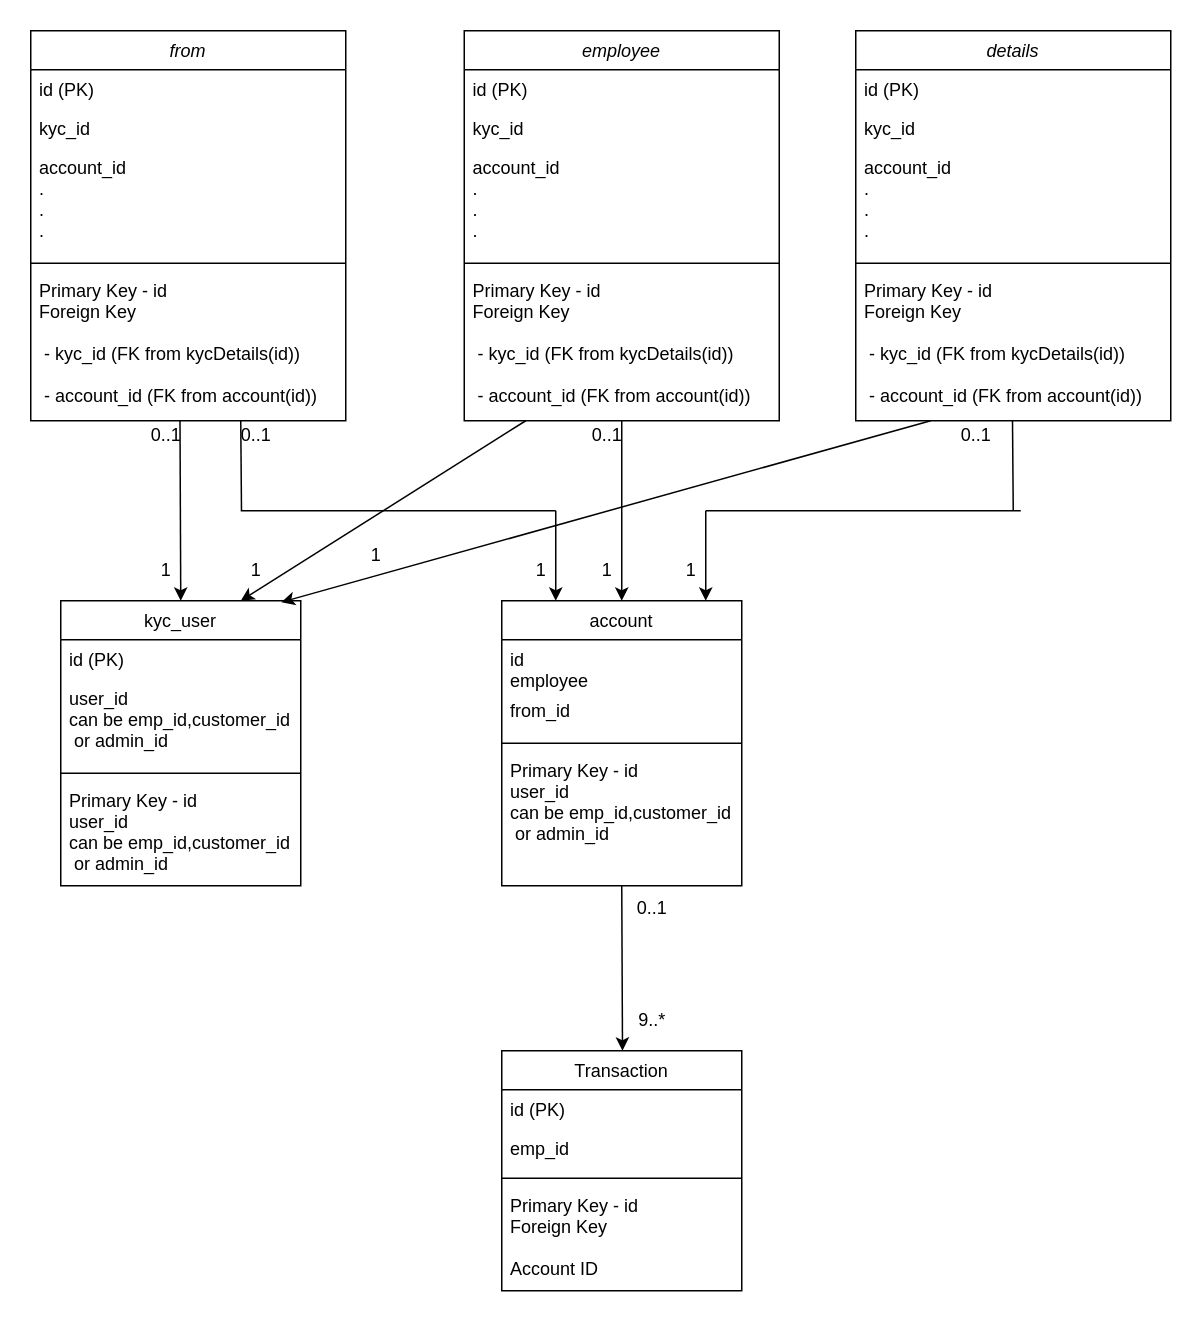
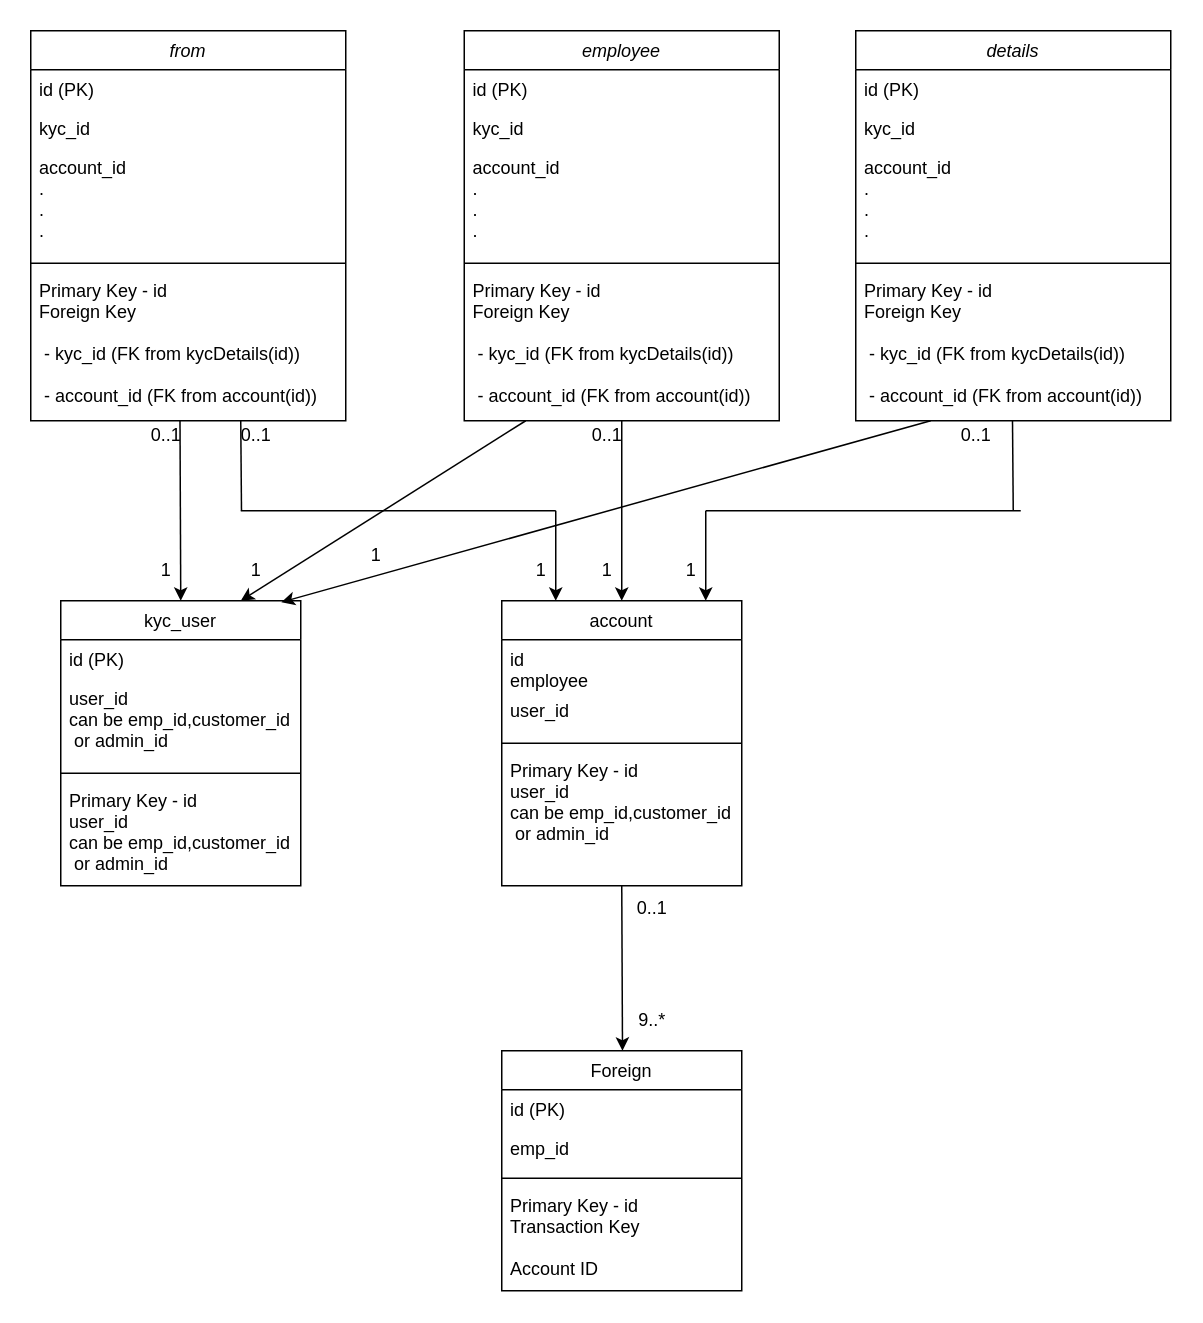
  <mxCell id="0" />
  <mxCell id="1" parent="0" />
  <mxCell id="2" value="from" style="swimlane;fontStyle=2;align=center;verticalAlign=top;childLayout=stackLayout;horizontal=1;startSize=26;horizontalStack=0;resizeParent=1;resizeLast=0;collapsible=1;marginBottom=0;rounded=0;shadow=0;strokeWidth=1;" parent="1" vertex="1"><mxGeometry x="20" y="20" width="210" height="260" as="geometry"><mxRectangle x="230" y="140" width="160" height="26" as="alternateBounds" /></mxGeometry></mxCell>
  <mxCell id="3" value="id (PK)" style="text;align=left;verticalAlign=top;spacingLeft=4;spacingRight=4;overflow=hidden;rotatable=0;points=[[0,0.5],[1,0.5]];portConstraint=eastwest;" parent="2" vertex="1"><mxGeometry y="26" width="210" height="26" as="geometry" /></mxCell>
  <mxCell id="4" value="kyc_id " style="text;align=left;verticalAlign=top;spacingLeft=4;spacingRight=4;overflow=hidden;rotatable=0;points=[[0,0.5],[1,0.5]];portConstraint=eastwest;rounded=0;shadow=0;html=0;" parent="2" vertex="1"><mxGeometry y="52" width="210" height="26" as="geometry" /></mxCell>
  <mxCell id="5" value="account_id &#10;.&#10;.&#10;." style="text;align=left;verticalAlign=top;spacingLeft=4;spacingRight=4;overflow=hidden;rotatable=0;points=[[0,0.5],[1,0.5]];portConstraint=eastwest;rounded=0;shadow=0;html=0;" parent="2" vertex="1"><mxGeometry y="78" width="210" height="72" as="geometry" /></mxCell>
  <mxCell id="6" value="" style="line;html=1;strokeWidth=1;align=left;verticalAlign=middle;spacingTop=-1;spacingLeft=3;spacingRight=3;rotatable=0;labelPosition=right;points=[];portConstraint=eastwest;" parent="2" vertex="1"><mxGeometry y="150" width="210" height="10" as="geometry" /></mxCell>
  <mxCell id="7" value="Primary Key - id&#10;Foreign Key &#10;&#10; - kyc_id (FK from kycDetails(id))&#10;&#10; - account_id (FK from account(id))&#10;" style="text;align=left;verticalAlign=top;spacingLeft=4;spacingRight=4;overflow=hidden;rotatable=0;points=[[0,0.5],[1,0.5]];portConstraint=eastwest;" parent="2" vertex="1"><mxGeometry y="160" width="210" height="90" as="geometry" /></mxCell>
  <mxCell id="8" value="kyc_user" style="swimlane;fontStyle=0;align=center;verticalAlign=top;childLayout=stackLayout;horizontal=1;startSize=26;horizontalStack=0;resizeParent=1;resizeLast=0;collapsible=1;marginBottom=0;rounded=0;shadow=0;strokeWidth=1;" vertex="1" parent="1"><mxGeometry x="40" y="400" width="160" height="190" as="geometry"><mxRectangle x="550" y="140" width="160" height="26" as="alternateBounds" /></mxGeometry></mxCell>
  <mxCell id="9" value="id (PK)" style="text;align=left;verticalAlign=top;spacingLeft=4;spacingRight=4;overflow=hidden;rotatable=0;points=[[0,0.5],[1,0.5]];portConstraint=eastwest;" vertex="1" parent="8"><mxGeometry y="26" width="160" height="26" as="geometry" /></mxCell>
  <mxCell id="10" value="user_id&#10;can be emp_id,customer_id&#10; or admin_id" style="text;align=left;verticalAlign=top;spacingLeft=4;spacingRight=4;overflow=hidden;rotatable=0;points=[[0,0.5],[1,0.5]];portConstraint=eastwest;rounded=0;shadow=0;html=0;" vertex="1" parent="8"><mxGeometry y="52" width="160" height="58" as="geometry" /></mxCell>
  <mxCell id="11" value="" style="line;html=1;strokeWidth=1;align=left;verticalAlign=middle;spacingTop=-1;spacingLeft=3;spacingRight=3;rotatable=0;labelPosition=right;points=[];portConstraint=eastwest;" vertex="1" parent="8"><mxGeometry y="110" width="160" height="10" as="geometry" /></mxCell>
  <mxCell id="12" value="Primary Key - id&#10;user_id&#10;can be emp_id,customer_id&#10; or admin_id" style="text;align=left;verticalAlign=top;spacingLeft=4;spacingRight=4;overflow=hidden;rotatable=0;points=[[0,0.5],[1,0.5]];portConstraint=eastwest;" vertex="1" parent="8"><mxGeometry y="120" width="160" height="60" as="geometry" /></mxCell>
  <mxCell id="13" value="account" style="swimlane;fontStyle=0;align=center;verticalAlign=top;childLayout=stackLayout;horizontal=1;startSize=26;horizontalStack=0;resizeParent=1;resizeLast=0;collapsible=1;marginBottom=0;rounded=0;shadow=0;strokeWidth=1;" vertex="1" parent="1"><mxGeometry x="334" y="400" width="160" height="190" as="geometry"><mxRectangle x="550" y="140" width="160" height="26" as="alternateBounds" /></mxGeometry></mxCell>
  <mxCell id="14" value="id&#10;employee" style="text;align=left;verticalAlign=top;spacingLeft=4;spacingRight=4;overflow=hidden;rotatable=0;points=[[0,0.5],[1,0.5]];portConstraint=eastwest;" vertex="1" parent="13"><mxGeometry y="26" width="160" height="34" as="geometry" /></mxCell>
- <mxCell id="15" value="from_id&#10;" style="text;align=left;verticalAlign=top;spacingLeft=4;spacingRight=4;overflow=hidden;rotatable=0;points=[[0,0.5],[1,0.5]];portConstraint=eastwest;rounded=0;shadow=0;html=0;" vertex="1" parent="13"><mxGeometry y="60" width="160" height="30" as="geometry" /></mxCell>
+ <mxCell id="15" value="user_id&#10;" style="text;align=left;verticalAlign=top;spacingLeft=4;spacingRight=4;overflow=hidden;rotatable=0;points=[[0,0.5],[1,0.5]];portConstraint=eastwest;rounded=0;shadow=0;html=0;" vertex="1" parent="13"><mxGeometry y="60" width="160" height="30" as="geometry" /></mxCell>
  <mxCell id="16" value="" style="line;html=1;strokeWidth=1;align=left;verticalAlign=middle;spacingTop=-1;spacingLeft=3;spacingRight=3;rotatable=0;labelPosition=right;points=[];portConstraint=eastwest;" vertex="1" parent="13"><mxGeometry y="90" width="160" height="10" as="geometry" /></mxCell>
  <mxCell id="17" value="Primary Key - id&#10;user_id&#10;can be emp_id,customer_id&#10; or admin_id" style="text;align=left;verticalAlign=top;spacingLeft=4;spacingRight=4;overflow=hidden;rotatable=0;points=[[0,0.5],[1,0.5]];portConstraint=eastwest;" vertex="1" parent="13"><mxGeometry y="100" width="160" height="60" as="geometry" /></mxCell>
- <mxCell id="18" value="Transaction" style="swimlane;fontStyle=0;align=center;verticalAlign=top;childLayout=stackLayout;horizontal=1;startSize=26;horizontalStack=0;resizeParent=1;resizeLast=0;collapsible=1;marginBottom=0;rounded=0;shadow=0;strokeWidth=1;" vertex="1" parent="1"><mxGeometry x="334" y="700" width="160" height="160" as="geometry"><mxRectangle x="550" y="140" width="160" height="26" as="alternateBounds" /></mxGeometry></mxCell>
+ <mxCell id="18" value="Foreign" style="swimlane;fontStyle=0;align=center;verticalAlign=top;childLayout=stackLayout;horizontal=1;startSize=26;horizontalStack=0;resizeParent=1;resizeLast=0;collapsible=1;marginBottom=0;rounded=0;shadow=0;strokeWidth=1;" vertex="1" parent="1"><mxGeometry x="334" y="700" width="160" height="160" as="geometry"><mxRectangle x="550" y="140" width="160" height="26" as="alternateBounds" /></mxGeometry></mxCell>
  <mxCell id="19" value="id (PK)" style="text;align=left;verticalAlign=top;spacingLeft=4;spacingRight=4;overflow=hidden;rotatable=0;points=[[0,0.5],[1,0.5]];portConstraint=eastwest;" vertex="1" parent="18"><mxGeometry y="26" width="160" height="26" as="geometry" /></mxCell>
  <mxCell id="20" value="emp_id" style="text;align=left;verticalAlign=top;spacingLeft=4;spacingRight=4;overflow=hidden;rotatable=0;points=[[0,0.5],[1,0.5]];portConstraint=eastwest;rounded=0;shadow=0;html=0;" vertex="1" parent="18"><mxGeometry y="52" width="160" height="28" as="geometry" /></mxCell>
  <mxCell id="21" value="" style="line;html=1;strokeWidth=1;align=left;verticalAlign=middle;spacingTop=-1;spacingLeft=3;spacingRight=3;rotatable=0;labelPosition=right;points=[];portConstraint=eastwest;" vertex="1" parent="18"><mxGeometry y="80" width="160" height="10" as="geometry" /></mxCell>
- <mxCell id="22" value="Primary Key - id&#10;Foreign Key &#10;&#10;Account ID" style="text;align=left;verticalAlign=top;spacingLeft=4;spacingRight=4;overflow=hidden;rotatable=0;points=[[0,0.5],[1,0.5]];portConstraint=eastwest;" vertex="1" parent="18"><mxGeometry y="90" width="160" height="60" as="geometry" /></mxCell>
+ <mxCell id="22" value="Primary Key - id&#10;Transaction Key &#10;&#10;Account ID" style="text;align=left;verticalAlign=top;spacingLeft=4;spacingRight=4;overflow=hidden;rotatable=0;points=[[0,0.5],[1,0.5]];portConstraint=eastwest;" vertex="1" parent="18"><mxGeometry y="90" width="160" height="60" as="geometry" /></mxCell>
  <mxCell id="23" value="employee" style="swimlane;fontStyle=2;align=center;verticalAlign=top;childLayout=stackLayout;horizontal=1;startSize=26;horizontalStack=0;resizeParent=1;resizeLast=0;collapsible=1;marginBottom=0;rounded=0;shadow=0;strokeWidth=1;" vertex="1" parent="1"><mxGeometry x="309" y="20" width="210" height="260" as="geometry"><mxRectangle x="230" y="140" width="160" height="26" as="alternateBounds" /></mxGeometry></mxCell>
  <mxCell id="24" value="id (PK)" style="text;align=left;verticalAlign=top;spacingLeft=4;spacingRight=4;overflow=hidden;rotatable=0;points=[[0,0.5],[1,0.5]];portConstraint=eastwest;" vertex="1" parent="23"><mxGeometry y="26" width="210" height="26" as="geometry" /></mxCell>
  <mxCell id="25" value="kyc_id " style="text;align=left;verticalAlign=top;spacingLeft=4;spacingRight=4;overflow=hidden;rotatable=0;points=[[0,0.5],[1,0.5]];portConstraint=eastwest;rounded=0;shadow=0;html=0;" vertex="1" parent="23"><mxGeometry y="52" width="210" height="26" as="geometry" /></mxCell>
  <mxCell id="26" value="account_id &#10;.&#10;.&#10;." style="text;align=left;verticalAlign=top;spacingLeft=4;spacingRight=4;overflow=hidden;rotatable=0;points=[[0,0.5],[1,0.5]];portConstraint=eastwest;rounded=0;shadow=0;html=0;" vertex="1" parent="23"><mxGeometry y="78" width="210" height="72" as="geometry" /></mxCell>
  <mxCell id="27" value="" style="line;html=1;strokeWidth=1;align=left;verticalAlign=middle;spacingTop=-1;spacingLeft=3;spacingRight=3;rotatable=0;labelPosition=right;points=[];portConstraint=eastwest;" vertex="1" parent="23"><mxGeometry y="150" width="210" height="10" as="geometry" /></mxCell>
  <mxCell id="28" value="Primary Key - id&#10;Foreign Key &#10;&#10; - kyc_id (FK from kycDetails(id))&#10;&#10; - account_id (FK from account(id))&#10;" style="text;align=left;verticalAlign=top;spacingLeft=4;spacingRight=4;overflow=hidden;rotatable=0;points=[[0,0.5],[1,0.5]];portConstraint=eastwest;" vertex="1" parent="23"><mxGeometry y="160" width="210" height="90" as="geometry" /></mxCell>
  <mxCell id="29" value="details" style="swimlane;fontStyle=2;align=center;verticalAlign=top;childLayout=stackLayout;horizontal=1;startSize=26;horizontalStack=0;resizeParent=1;resizeLast=0;collapsible=1;marginBottom=0;rounded=0;shadow=0;strokeWidth=1;" vertex="1" parent="1"><mxGeometry x="570" y="20" width="210" height="260" as="geometry"><mxRectangle x="230" y="140" width="160" height="26" as="alternateBounds" /></mxGeometry></mxCell>
  <mxCell id="30" value="id (PK)" style="text;align=left;verticalAlign=top;spacingLeft=4;spacingRight=4;overflow=hidden;rotatable=0;points=[[0,0.5],[1,0.5]];portConstraint=eastwest;" vertex="1" parent="29"><mxGeometry y="26" width="210" height="26" as="geometry" /></mxCell>
  <mxCell id="31" value="kyc_id " style="text;align=left;verticalAlign=top;spacingLeft=4;spacingRight=4;overflow=hidden;rotatable=0;points=[[0,0.5],[1,0.5]];portConstraint=eastwest;rounded=0;shadow=0;html=0;" vertex="1" parent="29"><mxGeometry y="52" width="210" height="26" as="geometry" /></mxCell>
  <mxCell id="32" value="account_id &#10;.&#10;.&#10;." style="text;align=left;verticalAlign=top;spacingLeft=4;spacingRight=4;overflow=hidden;rotatable=0;points=[[0,0.5],[1,0.5]];portConstraint=eastwest;rounded=0;shadow=0;html=0;" vertex="1" parent="29"><mxGeometry y="78" width="210" height="72" as="geometry" /></mxCell>
  <mxCell id="33" value="" style="line;html=1;strokeWidth=1;align=left;verticalAlign=middle;spacingTop=-1;spacingLeft=3;spacingRight=3;rotatable=0;labelPosition=right;points=[];portConstraint=eastwest;" vertex="1" parent="29"><mxGeometry y="150" width="210" height="10" as="geometry" /></mxCell>
  <mxCell id="34" value="Primary Key - id&#10;Foreign Key &#10;&#10; - kyc_id (FK from kycDetails(id))&#10;&#10; - account_id (FK from account(id))&#10;" style="text;align=left;verticalAlign=top;spacingLeft=4;spacingRight=4;overflow=hidden;rotatable=0;points=[[0,0.5],[1,0.5]];portConstraint=eastwest;" vertex="1" parent="29"><mxGeometry y="160" width="210" height="90" as="geometry" /></mxCell>
  <mxCell id="35" value="" style="endArrow=classic;html=1;entryX=0.5;entryY=0;entryDx=0;entryDy=0;" edge="1" parent="1" target="8"><mxGeometry width="50" height="50" relative="1" as="geometry"><mxPoint x="119.5" y="280" as="sourcePoint" /><mxPoint x="120" y="390" as="targetPoint" /></mxGeometry></mxCell>
  <mxCell id="36" value="" style="endArrow=classic;html=1;entryX=0.5;entryY=0;entryDx=0;entryDy=0;" edge="1" parent="1" target="13"><mxGeometry width="50" height="50" relative="1" as="geometry"><mxPoint x="414" y="280" as="sourcePoint" /><mxPoint x="414.5" y="390" as="targetPoint" /></mxGeometry></mxCell>
  <mxCell id="37" value="" style="endArrow=classic;html=1;" edge="1" parent="1"><mxGeometry width="50" height="50" relative="1" as="geometry"><mxPoint x="414" y="590" as="sourcePoint" /><mxPoint x="414.5" y="700" as="targetPoint" /></mxGeometry></mxCell>
  <mxCell id="38" value="" style="endArrow=none;html=1;endFill=0;" edge="1" parent="1"><mxGeometry width="50" height="50" relative="1" as="geometry"><mxPoint x="674.5" y="280" as="sourcePoint" /><mxPoint x="675" y="340" as="targetPoint" /></mxGeometry></mxCell>
  <mxCell id="39" value="" style="endArrow=none;html=1;endFill=0;" edge="1" parent="1"><mxGeometry width="50" height="50" relative="1" as="geometry"><mxPoint x="680" y="340" as="sourcePoint" /><mxPoint x="470" y="340" as="targetPoint" /></mxGeometry></mxCell>
  <mxCell id="40" value="" style="endArrow=classic;html=1;" edge="1" parent="1"><mxGeometry width="50" height="50" relative="1" as="geometry"><mxPoint x="470" y="340" as="sourcePoint" /><mxPoint x="470" y="400" as="targetPoint" /></mxGeometry></mxCell>
  <mxCell id="41" value="" style="endArrow=none;html=1;endFill=0;" edge="1" parent="1"><mxGeometry width="50" height="50" relative="1" as="geometry"><mxPoint x="160" y="280" as="sourcePoint" /><mxPoint x="160.5" y="340" as="targetPoint" /></mxGeometry></mxCell>
  <mxCell id="42" value="" style="endArrow=none;html=1;endFill=0;" edge="1" parent="1"><mxGeometry width="50" height="50" relative="1" as="geometry"><mxPoint x="370" y="340" as="sourcePoint" /><mxPoint x="160" y="340" as="targetPoint" /></mxGeometry></mxCell>
  <mxCell id="43" value="" style="endArrow=classic;html=1;" edge="1" parent="1"><mxGeometry width="50" height="50" relative="1" as="geometry"><mxPoint x="370" y="340" as="sourcePoint" /><mxPoint x="370" y="400" as="targetPoint" /></mxGeometry></mxCell>
  <mxCell id="44" value="" style="endArrow=classic;html=1;endFill=1;entryX=0.75;entryY=0;entryDx=0;entryDy=0;" edge="1" parent="1" target="8"><mxGeometry width="50" height="50" relative="1" as="geometry"><mxPoint x="350" y="280" as="sourcePoint" /><mxPoint x="340" y="310" as="targetPoint" /></mxGeometry></mxCell>
  <mxCell id="45" value="" style="endArrow=classic;html=1;endFill=1;entryX=0.919;entryY=0.005;entryDx=0;entryDy=0;entryPerimeter=0;" edge="1" parent="1" target="8"><mxGeometry width="50" height="50" relative="1" as="geometry"><mxPoint x="620" y="280" as="sourcePoint" /><mxPoint x="430" y="400" as="targetPoint" /></mxGeometry></mxCell>
  <mxCell id="46" value="0..1" style="text;html=1;align=center;verticalAlign=middle;resizable=0;points=[];autosize=1;" vertex="1" parent="1"><mxGeometry x="90" y="280" width="40" height="20" as="geometry" /></mxCell>
  <mxCell id="47" value="1" style="text;html=1;align=center;verticalAlign=middle;resizable=0;points=[];autosize=1;" vertex="1" parent="1"><mxGeometry x="100" y="370" width="20" height="20" as="geometry" /></mxCell>
  <mxCell id="48" value="0..1" style="text;html=1;align=center;verticalAlign=middle;resizable=0;points=[];autosize=1;" vertex="1" parent="1"><mxGeometry x="384" y="280" width="40" height="20" as="geometry" /></mxCell>
  <mxCell id="49" value="0..1" style="text;html=1;align=center;verticalAlign=middle;resizable=0;points=[];autosize=1;" vertex="1" parent="1"><mxGeometry x="630" y="280" width="40" height="20" as="geometry" /></mxCell>
  <mxCell id="50" value="1" style="text;html=1;align=center;verticalAlign=middle;resizable=0;points=[];autosize=1;" vertex="1" parent="1"><mxGeometry x="394" y="370" width="20" height="20" as="geometry" /></mxCell>
  <mxCell id="51" value="1" style="text;html=1;align=center;verticalAlign=middle;resizable=0;points=[];autosize=1;" vertex="1" parent="1"><mxGeometry x="450" y="370" width="20" height="20" as="geometry" /></mxCell>
  <mxCell id="52" value="1" style="text;html=1;align=center;verticalAlign=middle;resizable=0;points=[];autosize=1;" vertex="1" parent="1"><mxGeometry x="350" y="370" width="20" height="20" as="geometry" /></mxCell>
  <mxCell id="53" value="0..1" style="text;html=1;align=center;verticalAlign=middle;resizable=0;points=[];autosize=1;" vertex="1" parent="1"><mxGeometry x="150" y="280" width="40" height="20" as="geometry" /></mxCell>
  <mxCell id="54" value="1" style="text;html=1;align=center;verticalAlign=middle;resizable=0;points=[];autosize=1;" vertex="1" parent="1"><mxGeometry x="160" y="370" width="20" height="20" as="geometry" /></mxCell>
  <mxCell id="55" value="1" style="text;html=1;align=center;verticalAlign=middle;resizable=0;points=[];autosize=1;" vertex="1" parent="1"><mxGeometry x="240" y="360" width="20" height="20" as="geometry" /></mxCell>
  <mxCell id="56" value="0..1" style="text;html=1;align=center;verticalAlign=middle;resizable=0;points=[];autosize=1;" vertex="1" parent="1"><mxGeometry x="414" y="595" width="40" height="20" as="geometry" /></mxCell>
  <mxCell id="57" value="9..*" style="text;html=1;align=center;verticalAlign=middle;resizable=0;points=[];autosize=1;" vertex="1" parent="1"><mxGeometry x="419" y="670" width="30" height="20" as="geometry" /></mxCell>
